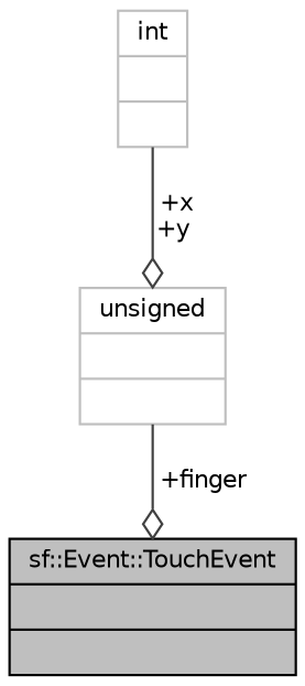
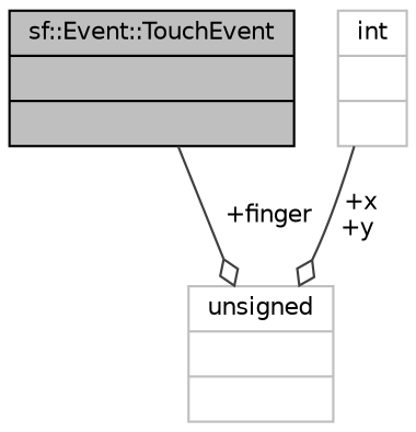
  digraph {
    node [color=grey75 fillcolor=white fontname=Helvetica fontsize=10 shape=record style=filled]
    edge [arrowhead=odiamond color=grey25 fontname=Helvetica fontsize=10 labelfontname=Helvetica labelfontsize=10 style=solid]
    n1 [color=black fillcolor=grey75 fontcolor=black height=0.2 label="{sf::Event::TouchEvent\n||}" width=0.4]
    n2 [height=0.2 label="{int\n||}" width=0.4]
    n3 [height=0.2 label="{unsigned\n||}" width=0.4]
    n2 -> n3 [label=" +x\n+y"]
-   n3 -> n1 [label=" +finger"]
+   n1 -> n3 [label=" +finger"]
  }
